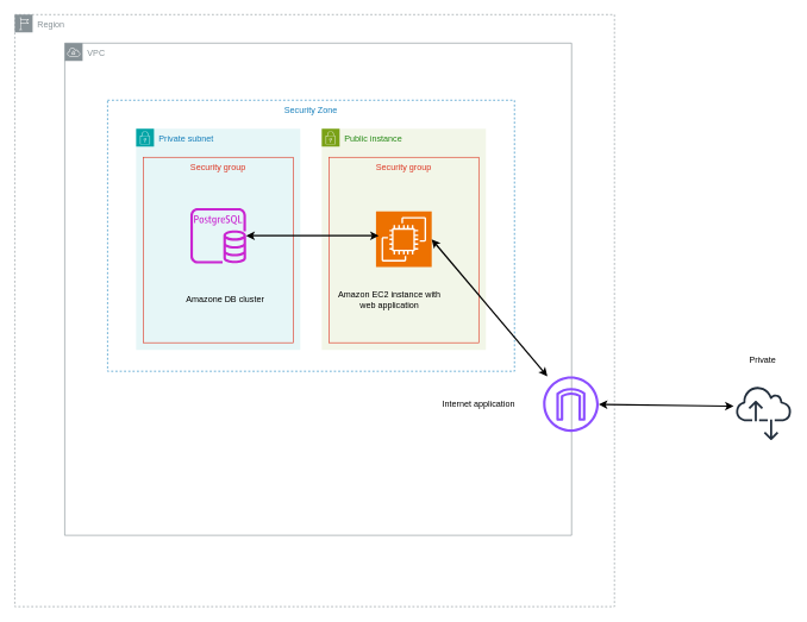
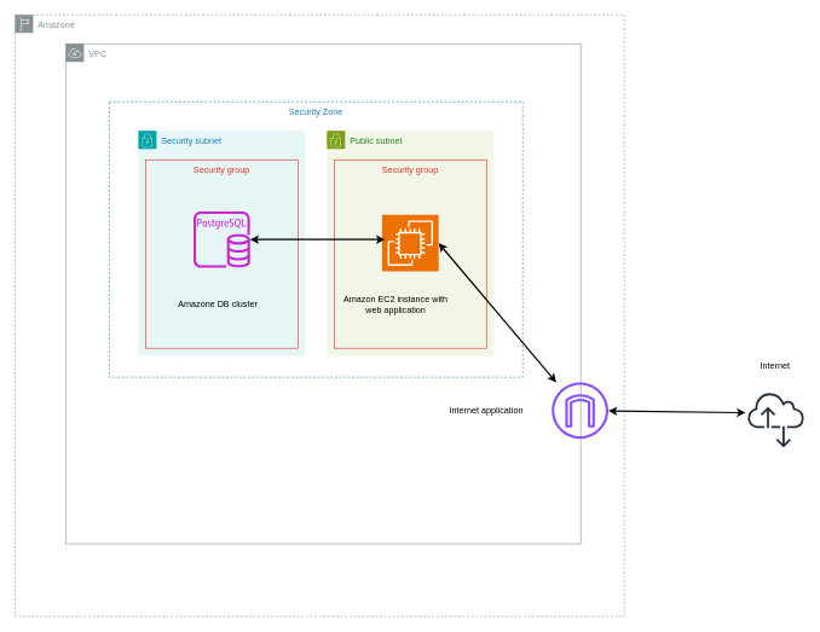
  <mxCell id="0" />
  <mxCell id="1" parent="0" />
- <mxCell id="2" value="Region" style="sketch=0;outlineConnect=0;gradientColor=none;html=1;whiteSpace=wrap;fontSize=12;fontStyle=0;shape=mxgraph.aws4.group;grIcon=mxgraph.aws4.group_region;strokeColor=#879196;fillColor=default;verticalAlign=top;align=left;spacingLeft=30;fontColor=#879196;dashed=1;" vertex="1" parent="1"><mxGeometry width="840" height="830" as="geometry" x="20" y="20" /></mxCell>
+ <mxCell id="2" value="Amazone" style="sketch=0;outlineConnect=0;gradientColor=none;html=1;whiteSpace=wrap;fontSize=12;fontStyle=0;shape=mxgraph.aws4.group;grIcon=mxgraph.aws4.group_region;strokeColor=#879196;fillColor=default;verticalAlign=top;align=left;spacingLeft=30;fontColor=#879196;dashed=1;" vertex="1" parent="1"><mxGeometry width="840" height="830" as="geometry" x="20" y="20" /></mxCell>
  <mxCell id="3" value="VPC" style="sketch=0;outlineConnect=0;gradientColor=none;html=1;whiteSpace=wrap;fontSize=12;fontStyle=0;shape=mxgraph.aws4.group;grIcon=mxgraph.aws4.group_vpc;strokeColor=#879196;fillColor=none;verticalAlign=top;align=left;spacingLeft=30;fontColor=#879196;dashed=0;" vertex="1" parent="1"><mxGeometry x="90" y="60" width="710" height="690" as="geometry" /></mxCell>
- <mxCell id="4" value="Private subnet" style="points=[[0,0],[0.25,0],[0.5,0],[0.75,0],[1,0],[1,0.25],[1,0.5],[1,0.75],[1,1],[0.75,1],[0.5,1],[0.25,1],[0,1],[0,0.75],[0,0.5],[0,0.25]];outlineConnect=0;gradientColor=none;html=1;whiteSpace=wrap;fontSize=12;fontStyle=0;container=1;pointerEvents=0;collapsible=0;recursiveResize=0;shape=mxgraph.aws4.group;grIcon=mxgraph.aws4.group_security_group;grStroke=0;strokeColor=#00A4A6;fillColor=#E6F6F7;verticalAlign=top;align=left;spacingLeft=30;fontColor=#147EBA;dashed=0;" vertex="1" parent="1"><mxGeometry x="190" y="180" width="230" height="310" as="geometry" /></mxCell>
- <mxCell id="5" value="Public instance" style="points=[[0,0],[0.25,0],[0.5,0],[0.75,0],[1,0],[1,0.25],[1,0.5],[1,0.75],[1,1],[0.75,1],[0.5,1],[0.25,1],[0,1],[0,0.75],[0,0.5],[0,0.25]];outlineConnect=0;gradientColor=none;html=1;whiteSpace=wrap;fontSize=12;fontStyle=0;container=1;pointerEvents=0;collapsible=0;recursiveResize=0;shape=mxgraph.aws4.group;grIcon=mxgraph.aws4.group_security_group;grStroke=0;strokeColor=#7AA116;fillColor=#F2F6E8;verticalAlign=top;align=left;spacingLeft=30;fontColor=#248814;dashed=0;" vertex="1" parent="1"><mxGeometry x="450" y="180" width="230" height="310" as="geometry" /></mxCell>
+ <mxCell id="4" value="Security subnet" style="points=[[0,0],[0.25,0],[0.5,0],[0.75,0],[1,0],[1,0.25],[1,0.5],[1,0.75],[1,1],[0.75,1],[0.5,1],[0.25,1],[0,1],[0,0.75],[0,0.5],[0,0.25]];outlineConnect=0;gradientColor=none;html=1;whiteSpace=wrap;fontSize=12;fontStyle=0;container=1;pointerEvents=0;collapsible=0;recursiveResize=0;shape=mxgraph.aws4.group;grIcon=mxgraph.aws4.group_security_group;grStroke=0;strokeColor=#00A4A6;fillColor=#E6F6F7;verticalAlign=top;align=left;spacingLeft=30;fontColor=#147EBA;dashed=0;" vertex="1" parent="1"><mxGeometry x="190" y="180" width="230" height="310" as="geometry" /></mxCell>
+ <mxCell id="5" value="Public subnet" style="points=[[0,0],[0.25,0],[0.5,0],[0.75,0],[1,0],[1,0.25],[1,0.5],[1,0.75],[1,1],[0.75,1],[0.5,1],[0.25,1],[0,1],[0,0.75],[0,0.5],[0,0.25]];outlineConnect=0;gradientColor=none;html=1;whiteSpace=wrap;fontSize=12;fontStyle=0;container=1;pointerEvents=0;collapsible=0;recursiveResize=0;shape=mxgraph.aws4.group;grIcon=mxgraph.aws4.group_security_group;grStroke=0;strokeColor=#7AA116;fillColor=#F2F6E8;verticalAlign=top;align=left;spacingLeft=30;fontColor=#248814;dashed=0;" vertex="1" parent="1"><mxGeometry x="450" y="180" width="230" height="310" as="geometry" /></mxCell>
  <mxCell id="6" value="Security Zone" style="fillColor=none;strokeColor=#147EBA;dashed=1;verticalAlign=top;fontStyle=0;fontColor=#147EBA;whiteSpace=wrap;html=1;" vertex="1" parent="1"><mxGeometry x="150" y="140" width="570" height="380" as="geometry" /></mxCell>
  <mxCell id="7" value="Security group" style="fillColor=none;strokeColor=#DD3522;verticalAlign=top;fontStyle=0;fontColor=#DD3522;whiteSpace=wrap;html=1;" vertex="1" parent="1"><mxGeometry x="200" y="220" width="210" height="260" as="geometry" /></mxCell>
  <mxCell id="8" value="Security group" style="fillColor=none;strokeColor=#DD3522;verticalAlign=top;fontStyle=0;fontColor=#DD3522;whiteSpace=wrap;html=1;" vertex="1" parent="1"><mxGeometry x="460" y="220" width="210" height="260" as="geometry" /></mxCell>
  <mxCell id="9" value="" style="sketch=0;points=[[0,0,0],[0.25,0,0],[0.5,0,0],[0.75,0,0],[1,0,0],[0,1,0],[0.25,1,0],[0.5,1,0],[0.75,1,0],[1,1,0],[0,0.25,0],[0,0.5,0],[0,0.75,0],[1,0.25,0],[1,0.5,0],[1,0.75,0]];outlineConnect=0;fontColor=#232F3E;fillColor=#ED7100;strokeColor=#ffffff;dashed=0;verticalLabelPosition=bottom;verticalAlign=top;align=center;html=1;fontSize=12;fontStyle=0;aspect=fixed;shape=mxgraph.aws4.resourceIcon;resIcon=mxgraph.aws4.ec2;" vertex="1" parent="1"><mxGeometry x="526" y="296" width="78" height="78" as="geometry" /></mxCell>
  <mxCell id="10" value="" style="sketch=0;outlineConnect=0;fontColor=#232F3E;gradientColor=none;fillColor=#C925D1;strokeColor=none;dashed=0;verticalLabelPosition=bottom;verticalAlign=top;align=center;html=1;fontSize=12;fontStyle=0;aspect=fixed;pointerEvents=1;shape=mxgraph.aws4.rds_postgresql_instance;" vertex="1" parent="1"><mxGeometry x="266" y="291" width="78" height="78" as="geometry" /></mxCell>
  <mxCell id="11" value="" style="endArrow=classic;startArrow=classic;html=1;rounded=0;strokeWidth=2;" edge="1" parent="1" source="10"><mxGeometry width="50" height="50" relative="1" as="geometry"><mxPoint x="370" y="341" as="sourcePoint" /><mxPoint x="530" y="330" as="targetPoint" /></mxGeometry></mxCell>
  <mxCell id="12" value="" style="sketch=0;outlineConnect=0;fontColor=#232F3E;gradientColor=none;fillColor=#8C4FFF;strokeColor=none;dashed=0;verticalLabelPosition=bottom;verticalAlign=top;align=center;html=1;fontSize=12;fontStyle=0;aspect=fixed;pointerEvents=1;shape=mxgraph.aws4.internet_gateway;" vertex="1" parent="1"><mxGeometry x="760" y="527" width="78" height="78" as="geometry" /></mxCell>
  <mxCell id="13" value="" style="endArrow=classic;startArrow=classic;html=1;rounded=0;exitX=1;exitY=0.5;exitDx=0;exitDy=0;exitPerimeter=0;strokeWidth=2;" edge="1" parent="1" source="9" target="12"><mxGeometry width="50" height="50" relative="1" as="geometry"><mxPoint x="610" y="470" as="sourcePoint" /><mxPoint x="660" y="420" as="targetPoint" /></mxGeometry></mxCell>
  <mxCell id="14" value="" style="sketch=0;outlineConnect=0;fontColor=#232F3E;gradientColor=none;fillColor=#232F3D;strokeColor=none;dashed=0;verticalLabelPosition=bottom;verticalAlign=top;align=center;html=1;fontSize=12;fontStyle=0;aspect=fixed;pointerEvents=1;shape=mxgraph.aws4.internet_alt2;" vertex="1" parent="1"><mxGeometry x="1030" y="540" width="78" height="78" as="geometry" /></mxCell>
  <mxCell id="15" value="" style="endArrow=classic;startArrow=classic;html=1;rounded=0;entryX=-0.038;entryY=0.366;entryDx=0;entryDy=0;entryPerimeter=0;strokeWidth=2;" edge="1" parent="1" source="12" target="14"><mxGeometry width="50" height="50" relative="1" as="geometry"><mxPoint x="910" y="590" as="sourcePoint" /><mxPoint x="960" y="540" as="targetPoint" /></mxGeometry></mxCell>
  <mxCell id="16" value="Amazon EC2 instance with web application" style="text;html=1;align=center;verticalAlign=middle;whiteSpace=wrap;rounded=0;" vertex="1" parent="1"><mxGeometry x="470" y="380" width="150" height="80" as="geometry" /></mxCell>
- <mxCell id="17" value="Amazone DB cluster" style="text;html=1;align=center;verticalAlign=middle;whiteSpace=wrap;rounded=0;" vertex="1" parent="1"><mxGeometry x="235" y="380" width="160" height="80" as="geometry" /></mxCell>
+ <mxCell id="17" value="Amazone DB cluster" style="text;html=1;align=center;verticalAlign=middle;whiteSpace=wrap;rounded=0;" vertex="1" parent="1"><mxGeometry x="220" y="380" width="160" height="80" as="geometry" /></mxCell>
  <mxCell id="18" value="Internet application" style="text;html=1;align=center;verticalAlign=middle;whiteSpace=wrap;rounded=0;" vertex="1" parent="1"><mxGeometry x="600" y="536" width="140" height="60" as="geometry" /></mxCell>
- <mxCell id="19" value="Private" style="text;html=1;align=center;verticalAlign=middle;whiteSpace=wrap;rounded=0;" vertex="1" parent="1"><mxGeometry x="1028" y="480" width="80" height="50" as="geometry" /></mxCell>
+ <mxCell id="19" value="Internet" style="text;html=1;align=center;verticalAlign=middle;whiteSpace=wrap;rounded=0;" vertex="1" parent="1"><mxGeometry x="1028" y="480" width="80" height="50" as="geometry" /></mxCell>
